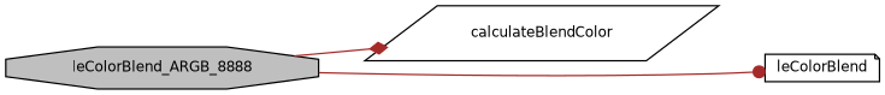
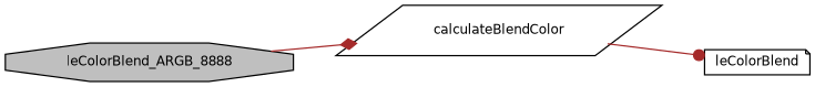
  digraph {
    rankdir=LR
    node [color=black fillcolor=white fontname=Helvetica fontsize=10 style=filled]
    edge [color=brown fontname=Helvetica fontsize=10 labelfontname=Helvetica labelfontsize=10 style=solid]
    n1 [fillcolor=grey75 fontcolor=black height=0.2 label=leColorBlend_ARGB_8888 shape=octagon width=0.4]
    n2 [height=0.2 label=calculateBlendColor shape=parallelogram width=0.4]
    n3 [height=0.2 label=leColorBlend shape=note width=0.4]
    n1 -> n2 [arrowhead=diamond]
-   n1 -> n3 [arrowhead=dot]
+   n2 -> n3 [arrowhead=dot]
  }
